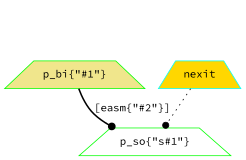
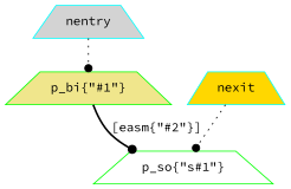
  digraph {
    fontname="Source Code Pro"
    node [color=green style=filled shape=trapezium fontname="Source Code Pro"]
    edge [style=dotted arrowhead=dot fontname="Source Code Pro"]
    n1 [label="p_so{\"s#1\"}" fillcolor=white]
    n2 [label="p_bi{\"#1\"}" fillcolor=khaki]
    n3 [color=cyan label=nexit fillcolor=gold]
+   n4 [color=cyan label=nentry fillcolor=lightgrey]
    n2 -> n1 [label="[easm{\"#2\"}]" style=bold]
    n3 -> n1
+   n4 -> n2
  }
